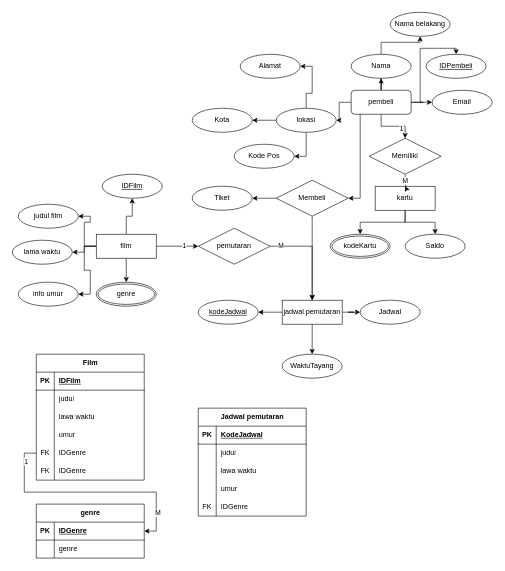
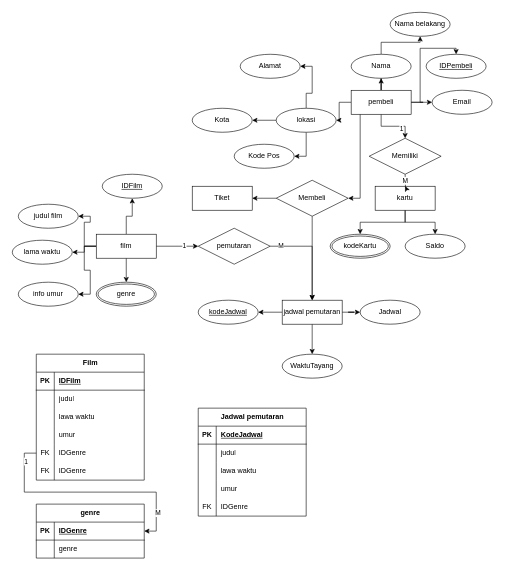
  <mxCell id="0" />
  <mxCell id="1" parent="0" />
  <mxCell id="2" style="edgeStyle=orthogonalEdgeStyle;rounded=0;orthogonalLoop=1;jettySize=auto;html=1;" edge="1" parent="1" source="9" target="26"><mxGeometry relative="1" as="geometry" /></mxCell>
  <mxCell id="3" style="edgeStyle=orthogonalEdgeStyle;rounded=0;orthogonalLoop=1;jettySize=auto;html=1;" edge="1" parent="1" source="9" target="25"><mxGeometry relative="1" as="geometry" /></mxCell>
  <mxCell id="4" style="edgeStyle=orthogonalEdgeStyle;rounded=0;orthogonalLoop=1;jettySize=auto;html=1;entryX=1;entryY=0.5;entryDx=0;entryDy=0;" edge="1" parent="1" source="9" target="29"><mxGeometry relative="1" as="geometry" /></mxCell>
  <mxCell id="5" style="edgeStyle=orthogonalEdgeStyle;rounded=0;orthogonalLoop=1;jettySize=auto;html=1;entryX=1;entryY=0.5;entryDx=0;entryDy=0;" edge="1" parent="1" source="9" target="28"><mxGeometry relative="1" as="geometry" /></mxCell>
  <mxCell id="6" style="edgeStyle=orthogonalEdgeStyle;rounded=0;orthogonalLoop=1;jettySize=auto;html=1;entryX=1;entryY=0.5;entryDx=0;entryDy=0;" edge="1" parent="1" source="9" target="27"><mxGeometry relative="1" as="geometry" /></mxCell>
  <mxCell id="7" style="edgeStyle=orthogonalEdgeStyle;rounded=0;orthogonalLoop=1;jettySize=auto;html=1;entryX=0;entryY=0.5;entryDx=0;entryDy=0;" edge="1" parent="1" source="9" target="49"><mxGeometry relative="1" as="geometry" /></mxCell>
  <mxCell id="8" value="1" style="edgeLabel;html=1;align=center;verticalAlign=middle;resizable=0;points=[];" vertex="1" connectable="0" parent="7"><mxGeometry x="0.317" y="2" relative="1" as="geometry"><mxPoint as="offset" /></mxGeometry></mxCell>
  <mxCell id="9" value="film" style="whiteSpace=wrap;html=1;align=center;" vertex="1" parent="1"><mxGeometry x="160" y="390" width="100" height="40" as="geometry" /></mxCell>
  <mxCell id="10" style="edgeStyle=orthogonalEdgeStyle;rounded=0;orthogonalLoop=1;jettySize=auto;html=1;entryX=1;entryY=0.5;entryDx=0;entryDy=0;" edge="1" parent="1" source="13" target="30"><mxGeometry relative="1" as="geometry" /></mxCell>
  <mxCell id="11" style="edgeStyle=orthogonalEdgeStyle;rounded=0;orthogonalLoop=1;jettySize=auto;html=1;entryX=0.5;entryY=0;entryDx=0;entryDy=0;" edge="1" parent="1" source="13" target="31"><mxGeometry relative="1" as="geometry" /></mxCell>
  <mxCell id="12" style="edgeStyle=orthogonalEdgeStyle;rounded=0;orthogonalLoop=1;jettySize=auto;html=1;" edge="1" parent="1" source="13" target="32"><mxGeometry relative="1" as="geometry" /></mxCell>
  <mxCell id="13" value="jadwal pemutaran" style="whiteSpace=wrap;html=1;align=center;" vertex="1" parent="1"><mxGeometry x="470" y="500" width="100" height="40" as="geometry" /></mxCell>
  <mxCell id="14" style="edgeStyle=orthogonalEdgeStyle;rounded=0;orthogonalLoop=1;jettySize=auto;html=1;entryX=0;entryY=0.5;entryDx=0;entryDy=0;" edge="1" parent="1" source="21" target="34"><mxGeometry relative="1" as="geometry" /></mxCell>
  <mxCell id="15" style="edgeStyle=orthogonalEdgeStyle;rounded=0;orthogonalLoop=1;jettySize=auto;html=1;" edge="1" parent="1" source="21" target="41"><mxGeometry relative="1" as="geometry" /></mxCell>
  <mxCell id="16" style="edgeStyle=orthogonalEdgeStyle;rounded=0;orthogonalLoop=1;jettySize=auto;html=1;entryX=0.5;entryY=1;entryDx=0;entryDy=0;" edge="1" parent="1" source="21" target="37"><mxGeometry relative="1" as="geometry" /></mxCell>
  <mxCell id="17" style="edgeStyle=orthogonalEdgeStyle;rounded=0;orthogonalLoop=1;jettySize=auto;html=1;" edge="1" parent="1" source="21" target="33"><mxGeometry relative="1" as="geometry"><Array as="points"><mxPoint x="700" y="170" /><mxPoint x="700" y="80" /></Array></mxGeometry></mxCell>
  <mxCell id="18" style="edgeStyle=orthogonalEdgeStyle;rounded=0;orthogonalLoop=1;jettySize=auto;html=1;entryX=0.5;entryY=0;entryDx=0;entryDy=0;" edge="1" parent="1" source="21" target="51"><mxGeometry relative="1" as="geometry" /></mxCell>
  <mxCell id="19" value="1" style="edgeLabel;html=1;align=center;verticalAlign=middle;resizable=0;points=[];" vertex="1" connectable="0" parent="18"><mxGeometry x="0.325" y="-3" relative="1" as="geometry"><mxPoint as="offset" /></mxGeometry></mxCell>
  <mxCell id="20" style="edgeStyle=orthogonalEdgeStyle;rounded=0;orthogonalLoop=1;jettySize=auto;html=1;entryX=1;entryY=0.5;entryDx=0;entryDy=0;" edge="1" parent="1" source="21" target="54"><mxGeometry relative="1" as="geometry"><Array as="points"><mxPoint x="600" y="330" /></Array></mxGeometry></mxCell>
- <mxCell id="21" value="pembeli" style="whiteSpace=wrap;html=1;align=center;rounded=1;" vertex="1" parent="1"><mxGeometry x="585" y="150" width="100" height="40" as="geometry" /></mxCell>
+ <mxCell id="21" value="pembeli" style="whiteSpace=wrap;html=1;align=center;" vertex="1" parent="1"><mxGeometry x="585" y="150" width="100" height="40" as="geometry" /></mxCell>
  <mxCell id="22" style="edgeStyle=orthogonalEdgeStyle;rounded=0;orthogonalLoop=1;jettySize=auto;html=1;entryX=0.5;entryY=0;entryDx=0;entryDy=0;" edge="1" parent="1" source="24" target="45"><mxGeometry relative="1" as="geometry" /></mxCell>
  <mxCell id="23" style="edgeStyle=orthogonalEdgeStyle;rounded=0;orthogonalLoop=1;jettySize=auto;html=1;entryX=0.5;entryY=0;entryDx=0;entryDy=0;" edge="1" parent="1" source="24" target="46"><mxGeometry relative="1" as="geometry" /></mxCell>
  <mxCell id="24" value="kartu" style="whiteSpace=wrap;html=1;align=center;" vertex="1" parent="1"><mxGeometry x="625" y="310" width="100" height="40" as="geometry" /></mxCell>
  <mxCell id="25" value="genre" style="ellipse;shape=doubleEllipse;margin=3;whiteSpace=wrap;html=1;align=center;" vertex="1" parent="1"><mxGeometry x="160" y="470" width="100" height="40" as="geometry" /></mxCell>
  <mxCell id="26" value="IDFilm" style="ellipse;whiteSpace=wrap;html=1;align=center;fontStyle=4;" vertex="1" parent="1"><mxGeometry x="170" y="290" width="100" height="40" as="geometry" /></mxCell>
  <mxCell id="27" value="judul film" style="ellipse;whiteSpace=wrap;html=1;align=center;" vertex="1" parent="1"><mxGeometry x="30" y="340" width="100" height="40" as="geometry" /></mxCell>
  <mxCell id="28" value="lama waktu" style="ellipse;whiteSpace=wrap;html=1;align=center;" vertex="1" parent="1"><mxGeometry x="20" y="400" width="100" height="40" as="geometry" /></mxCell>
  <mxCell id="29" value="info umur" style="ellipse;whiteSpace=wrap;html=1;align=center;" vertex="1" parent="1"><mxGeometry x="30" y="470" width="100" height="40" as="geometry" /></mxCell>
  <mxCell id="30" value="kodeJadwal" style="ellipse;whiteSpace=wrap;html=1;align=center;fontStyle=4;" vertex="1" parent="1"><mxGeometry x="330" y="500" width="100" height="40" as="geometry" /></mxCell>
  <mxCell id="31" value="WaktuTayang" style="ellipse;whiteSpace=wrap;html=1;align=center;" vertex="1" parent="1"><mxGeometry x="470" y="590" width="100" height="40" as="geometry" /></mxCell>
  <mxCell id="32" value="Jadwal" style="ellipse;whiteSpace=wrap;html=1;align=center;" vertex="1" parent="1"><mxGeometry x="600" y="500" width="100" height="40" as="geometry" /></mxCell>
  <mxCell id="33" value="IDPembeli" style="ellipse;whiteSpace=wrap;html=1;align=center;fontStyle=4;" vertex="1" parent="1"><mxGeometry x="710" y="90" width="100" height="40" as="geometry" /></mxCell>
  <mxCell id="34" value="Email" style="ellipse;whiteSpace=wrap;html=1;align=center;" vertex="1" parent="1"><mxGeometry x="720" y="150" width="100" height="40" as="geometry" /></mxCell>
  <mxCell id="35" value="Nama belakang" style="ellipse;whiteSpace=wrap;html=1;align=center;" vertex="1" parent="1"><mxGeometry x="650" y="20" width="100" height="40" as="geometry" /></mxCell>
  <mxCell id="36" style="edgeStyle=orthogonalEdgeStyle;rounded=0;orthogonalLoop=1;jettySize=auto;html=1;entryX=0.5;entryY=1;entryDx=0;entryDy=0;" edge="1" parent="1" source="37" target="35"><mxGeometry relative="1" as="geometry" /></mxCell>
  <mxCell id="37" value="Nama" style="ellipse;whiteSpace=wrap;html=1;align=center;" vertex="1" parent="1"><mxGeometry x="585" y="90" width="100" height="40" as="geometry" /></mxCell>
  <mxCell id="38" style="edgeStyle=orthogonalEdgeStyle;rounded=0;orthogonalLoop=1;jettySize=auto;html=1;entryX=1;entryY=0.5;entryDx=0;entryDy=0;" edge="1" parent="1" source="41" target="42"><mxGeometry relative="1" as="geometry" /></mxCell>
  <mxCell id="39" style="edgeStyle=orthogonalEdgeStyle;rounded=0;orthogonalLoop=1;jettySize=auto;html=1;entryX=1;entryY=0.5;entryDx=0;entryDy=0;" edge="1" parent="1" source="41" target="44"><mxGeometry relative="1" as="geometry" /></mxCell>
  <mxCell id="40" value="" style="edgeStyle=orthogonalEdgeStyle;rounded=0;orthogonalLoop=1;jettySize=auto;html=1;" edge="1" parent="1" source="41" target="43"><mxGeometry relative="1" as="geometry" /></mxCell>
  <mxCell id="41" value="lokasi" style="ellipse;whiteSpace=wrap;html=1;align=center;" vertex="1" parent="1"><mxGeometry x="460" y="180" width="100" height="40" as="geometry" /></mxCell>
  <mxCell id="42" value="Alamat" style="ellipse;whiteSpace=wrap;html=1;align=center;" vertex="1" parent="1"><mxGeometry x="400" y="90" width="100" height="40" as="geometry" /></mxCell>
  <mxCell id="43" value="Kota" style="ellipse;whiteSpace=wrap;html=1;align=center;" vertex="1" parent="1"><mxGeometry x="320" y="180" width="100" height="40" as="geometry" /></mxCell>
  <mxCell id="44" value="Kode Pos" style="ellipse;whiteSpace=wrap;html=1;align=center;" vertex="1" parent="1"><mxGeometry x="390" y="240" width="100" height="40" as="geometry" /></mxCell>
  <mxCell id="45" value="kodeKartu" style="ellipse;shape=doubleEllipse;margin=3;whiteSpace=wrap;html=1;align=center;" vertex="1" parent="1"><mxGeometry x="550" y="390" width="100" height="40" as="geometry" /></mxCell>
  <mxCell id="46" value="Saldo" style="ellipse;whiteSpace=wrap;html=1;align=center;" vertex="1" parent="1"><mxGeometry x="675" y="390" width="100" height="40" as="geometry" /></mxCell>
  <mxCell id="47" style="edgeStyle=orthogonalEdgeStyle;rounded=0;orthogonalLoop=1;jettySize=auto;html=1;entryX=0.5;entryY=0;entryDx=0;entryDy=0;" edge="1" parent="1" source="49" target="13"><mxGeometry relative="1" as="geometry" /></mxCell>
  <mxCell id="48" value="M" style="edgeLabel;html=1;align=center;verticalAlign=middle;resizable=0;points=[];" vertex="1" connectable="0" parent="47"><mxGeometry x="-0.786" y="1" relative="1" as="geometry"><mxPoint as="offset" /></mxGeometry></mxCell>
  <mxCell id="49" value="pemutaran" style="shape=rhombus;perimeter=rhombusPerimeter;whiteSpace=wrap;html=1;align=center;" vertex="1" parent="1"><mxGeometry x="330" y="380" width="120" height="60" as="geometry" /></mxCell>
  <mxCell id="50" value="M" style="edgeStyle=orthogonalEdgeStyle;rounded=0;orthogonalLoop=1;jettySize=auto;html=1;" edge="1" parent="1" target="24"><mxGeometry relative="1" as="geometry"><mxPoint x="675" y="290" as="sourcePoint" /></mxGeometry></mxCell>
  <mxCell id="51" value="Memiliki" style="shape=rhombus;perimeter=rhombusPerimeter;whiteSpace=wrap;html=1;align=center;" vertex="1" parent="1"><mxGeometry x="615" y="230" width="120" height="60" as="geometry" /></mxCell>
  <mxCell id="52" style="edgeStyle=orthogonalEdgeStyle;rounded=0;orthogonalLoop=1;jettySize=auto;html=1;" edge="1" parent="1" source="54" target="55"><mxGeometry relative="1" as="geometry" /></mxCell>
  <mxCell id="53" style="edgeStyle=orthogonalEdgeStyle;rounded=0;orthogonalLoop=1;jettySize=auto;html=1;entryX=0.5;entryY=0;entryDx=0;entryDy=0;" edge="1" parent="1" source="54" target="13"><mxGeometry relative="1" as="geometry" /></mxCell>
  <mxCell id="54" value="Membeli" style="shape=rhombus;perimeter=rhombusPerimeter;whiteSpace=wrap;html=1;align=center;" vertex="1" parent="1"><mxGeometry x="460" y="300" width="120" height="60" as="geometry" /></mxCell>
- <mxCell id="55" value="Tiket" style="ellipse;whiteSpace=wrap;html=1;align=center;" vertex="1" parent="1"><mxGeometry x="320" y="310" width="100" height="40" as="geometry" /></mxCell>
+ <mxCell id="55" value="Tiket" style="whiteSpace=wrap;html=1;align=center;rounded=0;" vertex="1" parent="1"><mxGeometry x="320" y="310" width="100" height="40" as="geometry" /></mxCell>
  <mxCell id="56" value="Film" style="shape=table;startSize=30;container=1;collapsible=1;childLayout=tableLayout;fixedRows=1;rowLines=0;fontStyle=1;align=center;resizeLast=1;html=1;" vertex="1" parent="1"><mxGeometry x="60" y="590" width="180" height="210" as="geometry" /></mxCell>
  <mxCell id="57" value="" style="shape=tableRow;horizontal=0;startSize=0;swimlaneHead=0;swimlaneBody=0;fillColor=none;collapsible=0;dropTarget=0;points=[[0,0.5],[1,0.5]];portConstraint=eastwest;top=0;left=0;right=0;bottom=1;" vertex="1" parent="56"><mxGeometry y="30" width="180" height="30" as="geometry" /></mxCell>
  <mxCell id="58" value="PK" style="shape=partialRectangle;connectable=0;fillColor=none;top=0;left=0;bottom=0;right=0;fontStyle=1;overflow=hidden;whiteSpace=wrap;html=1;" vertex="1" parent="57"><mxGeometry width="30" height="30" as="geometry"><mxRectangle width="30" height="30" as="alternateBounds" /></mxGeometry></mxCell>
  <mxCell id="59" value="IDFilm" style="shape=partialRectangle;connectable=0;fillColor=none;top=0;left=0;bottom=0;right=0;align=left;spacingLeft=6;fontStyle=5;overflow=hidden;whiteSpace=wrap;html=1;" vertex="1" parent="57"><mxGeometry x="30" width="150" height="30" as="geometry"><mxRectangle width="150" height="30" as="alternateBounds" /></mxGeometry></mxCell>
  <mxCell id="60" value="" style="shape=tableRow;horizontal=0;startSize=0;swimlaneHead=0;swimlaneBody=0;fillColor=none;collapsible=0;dropTarget=0;points=[[0,0.5],[1,0.5]];portConstraint=eastwest;top=0;left=0;right=0;bottom=0;" vertex="1" parent="56"><mxGeometry y="60" width="180" height="30" as="geometry" /></mxCell>
  <mxCell id="61" value="" style="shape=partialRectangle;connectable=0;fillColor=none;top=0;left=0;bottom=0;right=0;editable=1;overflow=hidden;whiteSpace=wrap;html=1;" vertex="1" parent="60"><mxGeometry width="30" height="30" as="geometry"><mxRectangle width="30" height="30" as="alternateBounds" /></mxGeometry></mxCell>
  <mxCell id="62" value="judul" style="shape=partialRectangle;connectable=0;fillColor=none;top=0;left=0;bottom=0;right=0;align=left;spacingLeft=6;overflow=hidden;whiteSpace=wrap;html=1;" vertex="1" parent="60"><mxGeometry x="30" width="150" height="30" as="geometry"><mxRectangle width="150" height="30" as="alternateBounds" /></mxGeometry></mxCell>
  <mxCell id="63" value="" style="shape=tableRow;horizontal=0;startSize=0;swimlaneHead=0;swimlaneBody=0;fillColor=none;collapsible=0;dropTarget=0;points=[[0,0.5],[1,0.5]];portConstraint=eastwest;top=0;left=0;right=0;bottom=0;" vertex="1" parent="56"><mxGeometry y="90" width="180" height="30" as="geometry" /></mxCell>
  <mxCell id="64" value="" style="shape=partialRectangle;connectable=0;fillColor=none;top=0;left=0;bottom=0;right=0;editable=1;overflow=hidden;whiteSpace=wrap;html=1;" vertex="1" parent="63"><mxGeometry width="30" height="30" as="geometry"><mxRectangle width="30" height="30" as="alternateBounds" /></mxGeometry></mxCell>
  <mxCell id="65" value="lawa waktu" style="shape=partialRectangle;connectable=0;fillColor=none;top=0;left=0;bottom=0;right=0;align=left;spacingLeft=6;overflow=hidden;whiteSpace=wrap;html=1;" vertex="1" parent="63"><mxGeometry x="30" width="150" height="30" as="geometry"><mxRectangle width="150" height="30" as="alternateBounds" /></mxGeometry></mxCell>
  <mxCell id="66" value="" style="shape=tableRow;horizontal=0;startSize=0;swimlaneHead=0;swimlaneBody=0;fillColor=none;collapsible=0;dropTarget=0;points=[[0,0.5],[1,0.5]];portConstraint=eastwest;top=0;left=0;right=0;bottom=0;" vertex="1" parent="56"><mxGeometry y="120" width="180" height="30" as="geometry" /></mxCell>
  <mxCell id="67" value="" style="shape=partialRectangle;connectable=0;fillColor=none;top=0;left=0;bottom=0;right=0;editable=1;overflow=hidden;whiteSpace=wrap;html=1;" vertex="1" parent="66"><mxGeometry width="30" height="30" as="geometry"><mxRectangle width="30" height="30" as="alternateBounds" /></mxGeometry></mxCell>
  <mxCell id="68" value="umur" style="shape=partialRectangle;connectable=0;fillColor=none;top=0;left=0;bottom=0;right=0;align=left;spacingLeft=6;overflow=hidden;whiteSpace=wrap;html=1;" vertex="1" parent="66"><mxGeometry x="30" width="150" height="30" as="geometry"><mxRectangle width="150" height="30" as="alternateBounds" /></mxGeometry></mxCell>
  <mxCell id="69" value="" style="shape=tableRow;horizontal=0;startSize=0;swimlaneHead=0;swimlaneBody=0;fillColor=none;collapsible=0;dropTarget=0;points=[[0,0.5],[1,0.5]];portConstraint=eastwest;top=0;left=0;right=0;bottom=0;" vertex="1" parent="56"><mxGeometry y="150" width="180" height="30" as="geometry" /></mxCell>
  <mxCell id="70" value="FK" style="shape=partialRectangle;connectable=0;fillColor=none;top=0;left=0;bottom=0;right=0;editable=1;overflow=hidden;whiteSpace=wrap;html=1;" vertex="1" parent="69"><mxGeometry width="30" height="30" as="geometry"><mxRectangle width="30" height="30" as="alternateBounds" /></mxGeometry></mxCell>
  <mxCell id="71" value="IDGenre" style="shape=partialRectangle;connectable=0;fillColor=none;top=0;left=0;bottom=0;right=0;align=left;spacingLeft=6;overflow=hidden;whiteSpace=wrap;html=1;" vertex="1" parent="69"><mxGeometry x="30" width="150" height="30" as="geometry"><mxRectangle width="150" height="30" as="alternateBounds" /></mxGeometry></mxCell>
  <mxCell id="72" value="" style="shape=tableRow;horizontal=0;startSize=0;swimlaneHead=0;swimlaneBody=0;fillColor=none;collapsible=0;dropTarget=0;points=[[0,0.5],[1,0.5]];portConstraint=eastwest;top=0;left=0;right=0;bottom=0;" vertex="1" parent="56"><mxGeometry y="180" width="180" height="30" as="geometry" /></mxCell>
  <mxCell id="73" value="FK" style="shape=partialRectangle;connectable=0;fillColor=none;top=0;left=0;bottom=0;right=0;editable=1;overflow=hidden;whiteSpace=wrap;html=1;" vertex="1" parent="72"><mxGeometry width="30" height="30" as="geometry"><mxRectangle width="30" height="30" as="alternateBounds" /></mxGeometry></mxCell>
  <mxCell id="74" value="IDGenre" style="shape=partialRectangle;connectable=0;fillColor=none;top=0;left=0;bottom=0;right=0;align=left;spacingLeft=6;overflow=hidden;whiteSpace=wrap;html=1;" vertex="1" parent="72"><mxGeometry x="30" width="150" height="30" as="geometry"><mxRectangle width="150" height="30" as="alternateBounds" /></mxGeometry></mxCell>
  <mxCell id="75" value="genre" style="shape=table;startSize=30;container=1;collapsible=1;childLayout=tableLayout;fixedRows=1;rowLines=0;fontStyle=1;align=center;resizeLast=1;html=1;" vertex="1" parent="1"><mxGeometry x="60" y="840" width="180" height="90" as="geometry" /></mxCell>
  <mxCell id="76" value="" style="shape=tableRow;horizontal=0;startSize=0;swimlaneHead=0;swimlaneBody=0;fillColor=none;collapsible=0;dropTarget=0;points=[[0,0.5],[1,0.5]];portConstraint=eastwest;top=0;left=0;right=0;bottom=1;" vertex="1" parent="75"><mxGeometry y="30" width="180" height="30" as="geometry" /></mxCell>
  <mxCell id="77" value="PK" style="shape=partialRectangle;connectable=0;fillColor=none;top=0;left=0;bottom=0;right=0;fontStyle=1;overflow=hidden;whiteSpace=wrap;html=1;" vertex="1" parent="76"><mxGeometry width="30" height="30" as="geometry"><mxRectangle width="30" height="30" as="alternateBounds" /></mxGeometry></mxCell>
  <mxCell id="78" value="IDGenre" style="shape=partialRectangle;connectable=0;fillColor=none;top=0;left=0;bottom=0;right=0;align=left;spacingLeft=6;fontStyle=5;overflow=hidden;whiteSpace=wrap;html=1;" vertex="1" parent="76"><mxGeometry x="30" width="150" height="30" as="geometry"><mxRectangle width="150" height="30" as="alternateBounds" /></mxGeometry></mxCell>
  <mxCell id="79" value="" style="shape=tableRow;horizontal=0;startSize=0;swimlaneHead=0;swimlaneBody=0;fillColor=none;collapsible=0;dropTarget=0;points=[[0,0.5],[1,0.5]];portConstraint=eastwest;top=0;left=0;right=0;bottom=0;" vertex="1" parent="75"><mxGeometry y="60" width="180" height="30" as="geometry" /></mxCell>
  <mxCell id="80" value="" style="shape=partialRectangle;connectable=0;fillColor=none;top=0;left=0;bottom=0;right=0;editable=1;overflow=hidden;whiteSpace=wrap;html=1;" vertex="1" parent="79"><mxGeometry width="30" height="30" as="geometry"><mxRectangle width="30" height="30" as="alternateBounds" /></mxGeometry></mxCell>
  <mxCell id="81" value="genre" style="shape=partialRectangle;connectable=0;fillColor=none;top=0;left=0;bottom=0;right=0;align=left;spacingLeft=6;overflow=hidden;whiteSpace=wrap;html=1;" vertex="1" parent="79"><mxGeometry x="30" width="150" height="30" as="geometry"><mxRectangle width="150" height="30" as="alternateBounds" /></mxGeometry></mxCell>
  <mxCell id="82" style="edgeStyle=orthogonalEdgeStyle;rounded=0;orthogonalLoop=1;jettySize=auto;html=1;" edge="1" parent="1" source="69" target="76"><mxGeometry relative="1" as="geometry"><Array as="points"><mxPoint x="40" y="755" /><mxPoint x="40" y="820" /><mxPoint x="260" y="820" /><mxPoint x="260" y="885" /></Array></mxGeometry></mxCell>
  <mxCell id="83" value="1" style="edgeLabel;html=1;align=center;verticalAlign=middle;resizable=0;points=[];" vertex="1" connectable="0" parent="82"><mxGeometry x="-0.83" y="2" relative="1" as="geometry"><mxPoint as="offset" /></mxGeometry></mxCell>
  <mxCell id="84" value="M" style="edgeLabel;html=1;align=center;verticalAlign=middle;resizable=0;points=[];" vertex="1" connectable="0" parent="82"><mxGeometry x="0.736" y="2" relative="1" as="geometry"><mxPoint as="offset" /></mxGeometry></mxCell>
  <mxCell id="85" value="Jadwal pemutaran" style="shape=table;startSize=30;container=1;collapsible=1;childLayout=tableLayout;fixedRows=1;rowLines=0;fontStyle=1;align=center;resizeLast=1;html=1;" vertex="1" parent="1"><mxGeometry x="330" y="680" width="180" height="180" as="geometry" /></mxCell>
  <mxCell id="86" value="" style="shape=tableRow;horizontal=0;startSize=0;swimlaneHead=0;swimlaneBody=0;fillColor=none;collapsible=0;dropTarget=0;points=[[0,0.5],[1,0.5]];portConstraint=eastwest;top=0;left=0;right=0;bottom=1;" vertex="1" parent="85"><mxGeometry y="30" width="180" height="30" as="geometry" /></mxCell>
  <mxCell id="87" value="PK" style="shape=partialRectangle;connectable=0;fillColor=none;top=0;left=0;bottom=0;right=0;fontStyle=1;overflow=hidden;whiteSpace=wrap;html=1;" vertex="1" parent="86"><mxGeometry width="30" height="30" as="geometry"><mxRectangle width="30" height="30" as="alternateBounds" /></mxGeometry></mxCell>
  <mxCell id="88" value="KodeJadwal" style="shape=partialRectangle;connectable=0;fillColor=none;top=0;left=0;bottom=0;right=0;align=left;spacingLeft=6;fontStyle=5;overflow=hidden;whiteSpace=wrap;html=1;" vertex="1" parent="86"><mxGeometry x="30" width="150" height="30" as="geometry"><mxRectangle width="150" height="30" as="alternateBounds" /></mxGeometry></mxCell>
  <mxCell id="89" value="" style="shape=tableRow;horizontal=0;startSize=0;swimlaneHead=0;swimlaneBody=0;fillColor=none;collapsible=0;dropTarget=0;points=[[0,0.5],[1,0.5]];portConstraint=eastwest;top=0;left=0;right=0;bottom=0;" vertex="1" parent="85"><mxGeometry y="60" width="180" height="30" as="geometry" /></mxCell>
  <mxCell id="90" value="" style="shape=partialRectangle;connectable=0;fillColor=none;top=0;left=0;bottom=0;right=0;editable=1;overflow=hidden;whiteSpace=wrap;html=1;" vertex="1" parent="89"><mxGeometry width="30" height="30" as="geometry"><mxRectangle width="30" height="30" as="alternateBounds" /></mxGeometry></mxCell>
  <mxCell id="91" value="judul" style="shape=partialRectangle;connectable=0;fillColor=none;top=0;left=0;bottom=0;right=0;align=left;spacingLeft=6;overflow=hidden;whiteSpace=wrap;html=1;" vertex="1" parent="89"><mxGeometry x="30" width="150" height="30" as="geometry"><mxRectangle width="150" height="30" as="alternateBounds" /></mxGeometry></mxCell>
  <mxCell id="92" value="" style="shape=tableRow;horizontal=0;startSize=0;swimlaneHead=0;swimlaneBody=0;fillColor=none;collapsible=0;dropTarget=0;points=[[0,0.5],[1,0.5]];portConstraint=eastwest;top=0;left=0;right=0;bottom=0;" vertex="1" parent="85"><mxGeometry y="90" width="180" height="30" as="geometry" /></mxCell>
  <mxCell id="93" value="" style="shape=partialRectangle;connectable=0;fillColor=none;top=0;left=0;bottom=0;right=0;editable=1;overflow=hidden;whiteSpace=wrap;html=1;" vertex="1" parent="92"><mxGeometry width="30" height="30" as="geometry"><mxRectangle width="30" height="30" as="alternateBounds" /></mxGeometry></mxCell>
  <mxCell id="94" value="lawa waktu" style="shape=partialRectangle;connectable=0;fillColor=none;top=0;left=0;bottom=0;right=0;align=left;spacingLeft=6;overflow=hidden;whiteSpace=wrap;html=1;" vertex="1" parent="92"><mxGeometry x="30" width="150" height="30" as="geometry"><mxRectangle width="150" height="30" as="alternateBounds" /></mxGeometry></mxCell>
  <mxCell id="95" value="" style="shape=tableRow;horizontal=0;startSize=0;swimlaneHead=0;swimlaneBody=0;fillColor=none;collapsible=0;dropTarget=0;points=[[0,0.5],[1,0.5]];portConstraint=eastwest;top=0;left=0;right=0;bottom=0;" vertex="1" parent="85"><mxGeometry y="120" width="180" height="30" as="geometry" /></mxCell>
  <mxCell id="96" value="" style="shape=partialRectangle;connectable=0;fillColor=none;top=0;left=0;bottom=0;right=0;editable=1;overflow=hidden;whiteSpace=wrap;html=1;" vertex="1" parent="95"><mxGeometry width="30" height="30" as="geometry"><mxRectangle width="30" height="30" as="alternateBounds" /></mxGeometry></mxCell>
  <mxCell id="97" value="umur" style="shape=partialRectangle;connectable=0;fillColor=none;top=0;left=0;bottom=0;right=0;align=left;spacingLeft=6;overflow=hidden;whiteSpace=wrap;html=1;" vertex="1" parent="95"><mxGeometry x="30" width="150" height="30" as="geometry"><mxRectangle width="150" height="30" as="alternateBounds" /></mxGeometry></mxCell>
  <mxCell id="98" value="" style="shape=tableRow;horizontal=0;startSize=0;swimlaneHead=0;swimlaneBody=0;fillColor=none;collapsible=0;dropTarget=0;points=[[0,0.5],[1,0.5]];portConstraint=eastwest;top=0;left=0;right=0;bottom=0;" vertex="1" parent="85"><mxGeometry y="150" width="180" height="30" as="geometry" /></mxCell>
  <mxCell id="99" value="FK" style="shape=partialRectangle;connectable=0;fillColor=none;top=0;left=0;bottom=0;right=0;editable=1;overflow=hidden;whiteSpace=wrap;html=1;" vertex="1" parent="98"><mxGeometry width="30" height="30" as="geometry"><mxRectangle width="30" height="30" as="alternateBounds" /></mxGeometry></mxCell>
  <mxCell id="100" value="IDGenre" style="shape=partialRectangle;connectable=0;fillColor=none;top=0;left=0;bottom=0;right=0;align=left;spacingLeft=6;overflow=hidden;whiteSpace=wrap;html=1;" vertex="1" parent="98"><mxGeometry x="30" width="150" height="30" as="geometry"><mxRectangle width="150" height="30" as="alternateBounds" /></mxGeometry></mxCell>
